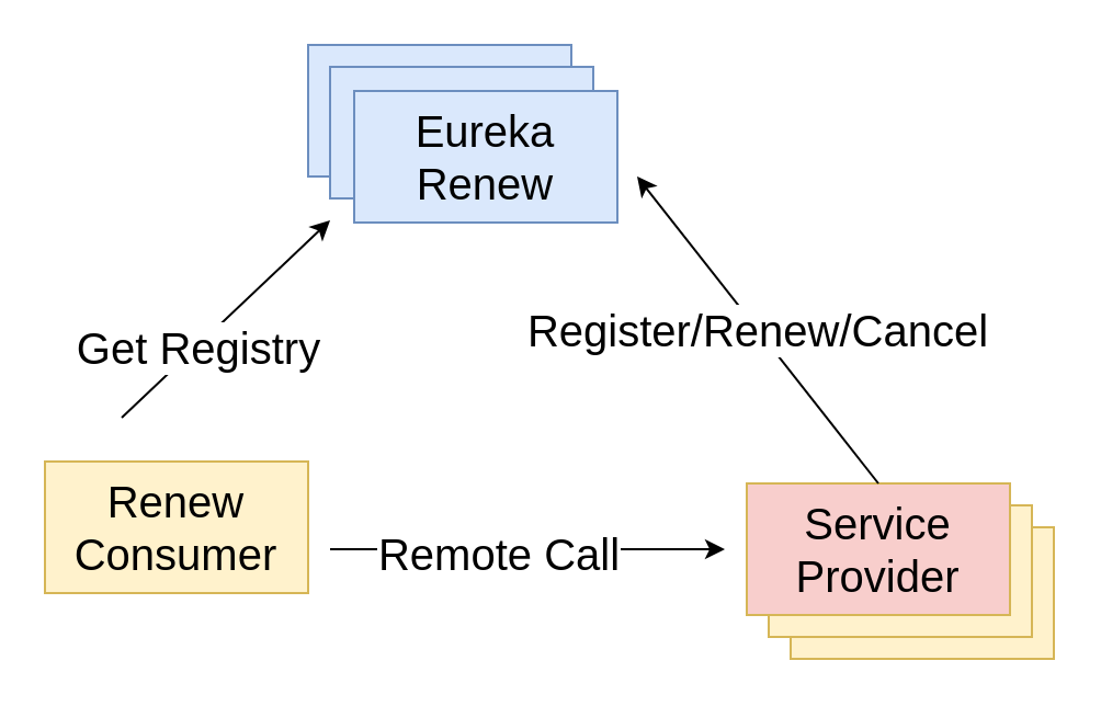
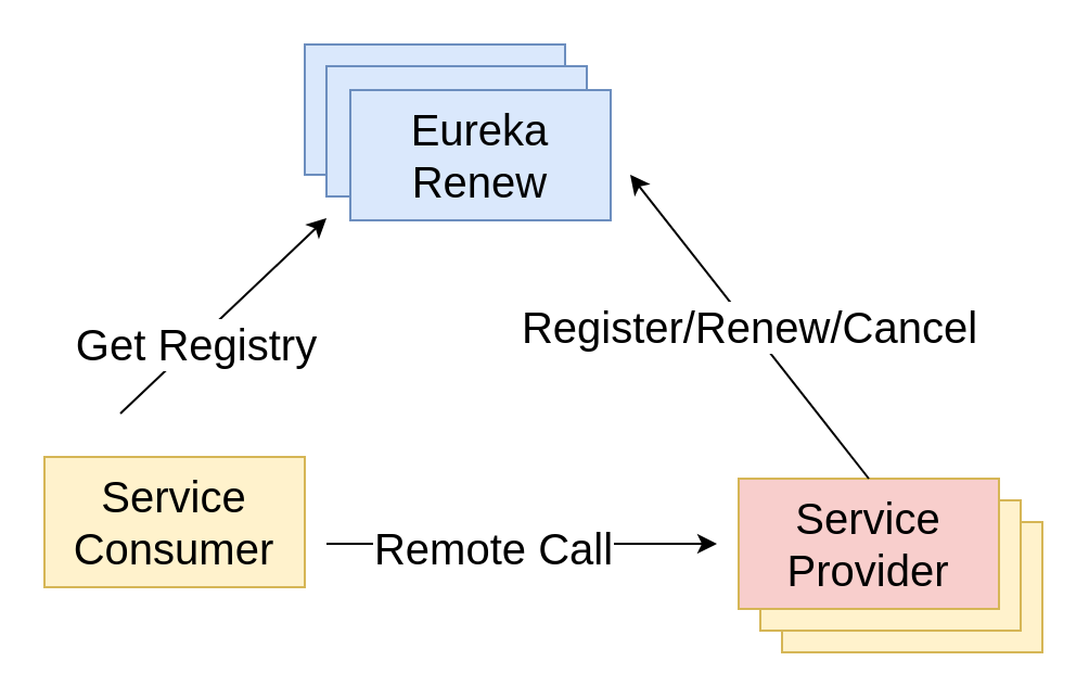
  <mxCell id="0" />
  <mxCell id="1" parent="0" />
  <mxCell id="2" value="" style="rounded=0;whiteSpace=wrap;html=1;fillColor=#dae8fc;strokeColor=#6c8ebf;" vertex="1" parent="1"><mxGeometry x="140" y="20" width="120" height="60" as="geometry" /></mxCell>
  <mxCell id="3" value="" style="rounded=0;whiteSpace=wrap;html=1;fillColor=#dae8fc;strokeColor=#6c8ebf;" vertex="1" parent="1"><mxGeometry x="150" y="30" width="120" height="60" as="geometry" /></mxCell>
  <mxCell id="4" value="Eureka Renew" style="rounded=0;whiteSpace=wrap;html=1;fillColor=#dae8fc;strokeColor=#6c8ebf;fontSize=20;" vertex="1" parent="1"><mxGeometry x="161" y="41" width="120" height="60" as="geometry" /></mxCell>
- <mxCell id="5" value="Renew&lt;br style=&quot;font-size: 20px;&quot;&gt;Consumer" style="rounded=0;whiteSpace=wrap;html=1;fillColor=#fff2cc;strokeColor=#d6b656;fontSize=20;" vertex="1" parent="1"><mxGeometry x="20" y="210" width="120" height="60" as="geometry" /></mxCell>
+ <mxCell id="5" value="Service&lt;br style=&quot;font-size: 20px;&quot;&gt;Consumer" style="rounded=0;whiteSpace=wrap;html=1;fillColor=#fff2cc;strokeColor=#d6b656;fontSize=20;" vertex="1" parent="1"><mxGeometry x="20" y="210" width="120" height="60" as="geometry" /></mxCell>
  <mxCell id="6" value="" style="rounded=0;whiteSpace=wrap;html=1;fillColor=#fff2cc;strokeColor=#d6b656;" vertex="1" parent="1"><mxGeometry x="360" y="240" width="120" height="60" as="geometry" /></mxCell>
  <mxCell id="7" value="" style="rounded=0;whiteSpace=wrap;html=1;fillColor=#fff2cc;strokeColor=#d6b656;" vertex="1" parent="1"><mxGeometry x="350" y="230" width="120" height="60" as="geometry" /></mxCell>
  <mxCell id="8" value="Service Provider" style="rounded=0;whiteSpace=wrap;html=1;fontSize=20;fillColor=#f8cecc;strokeColor=#d6b656;" vertex="1" parent="1"><mxGeometry x="340" y="220" width="120" height="60" as="geometry" /></mxCell>
  <mxCell id="9" value="" style="endArrow=classic;html=1;fontSize=20;" edge="1" parent="1"><mxGeometry width="50" height="50" relative="1" as="geometry"><mxPoint x="55" y="190" as="sourcePoint" /><mxPoint x="150" y="100" as="targetPoint" /></mxGeometry></mxCell>
  <mxCell id="10" value="Get Registry" style="edgeLabel;html=1;align=center;verticalAlign=middle;resizable=0;points=[];fontSize=20;" vertex="1" connectable="0" parent="9"><mxGeometry x="-0.273" relative="1" as="geometry"><mxPoint y="1" as="offset" /></mxGeometry></mxCell>
  <mxCell id="11" value="" style="endArrow=classic;html=1;fontSize=20;" edge="1" parent="1"><mxGeometry width="50" height="50" relative="1" as="geometry"><mxPoint x="150" y="250" as="sourcePoint" /><mxPoint x="330" y="250" as="targetPoint" /></mxGeometry></mxCell>
  <mxCell id="12" value="Remote Call" style="edgeLabel;html=1;align=center;verticalAlign=middle;resizable=0;points=[];fontSize=20;" vertex="1" connectable="0" parent="11"><mxGeometry x="-0.158" y="-1" relative="1" as="geometry"><mxPoint as="offset" /></mxGeometry></mxCell>
  <mxCell id="13" value="Register/Renew/Cancel" style="endArrow=classic;html=1;fontSize=20;exitX=0.5;exitY=0;exitDx=0;exitDy=0;" edge="1" parent="1" source="8"><mxGeometry width="50" height="50" relative="1" as="geometry"><mxPoint x="350" y="170" as="sourcePoint" /><mxPoint x="290" y="80" as="targetPoint" /></mxGeometry></mxCell>
